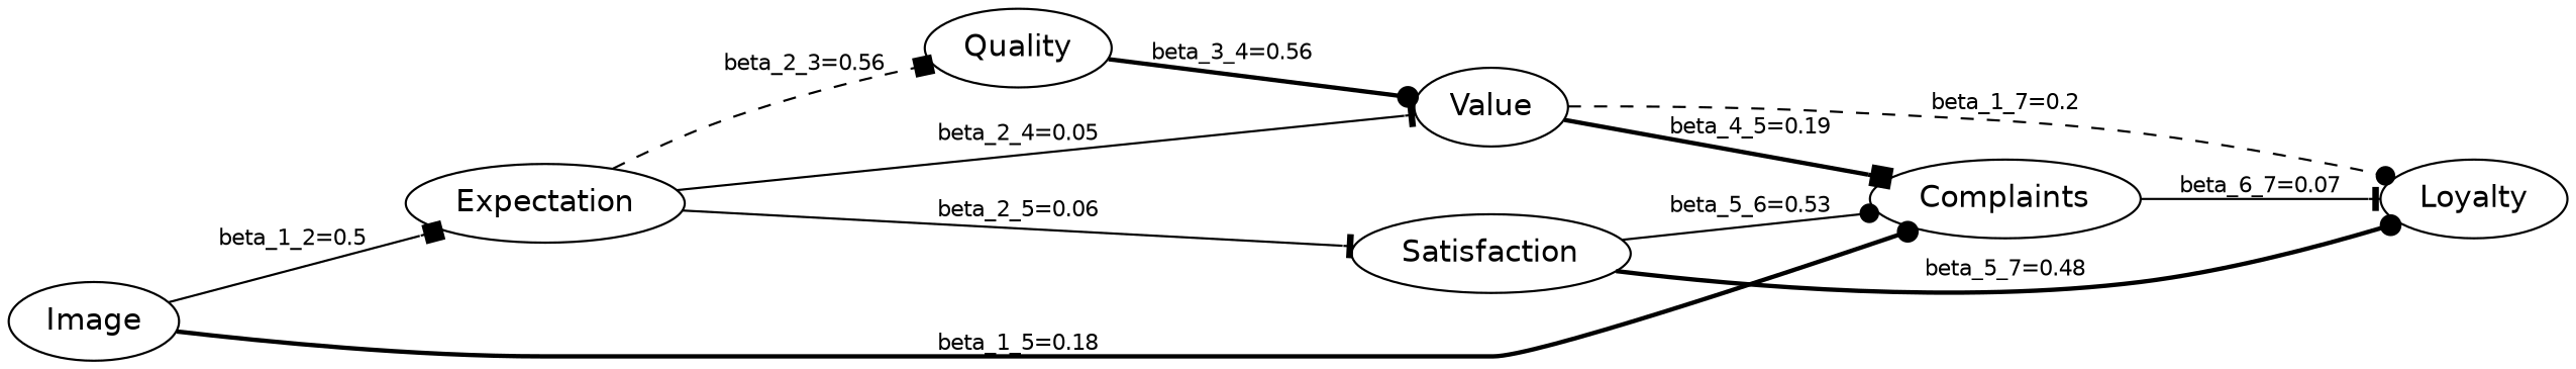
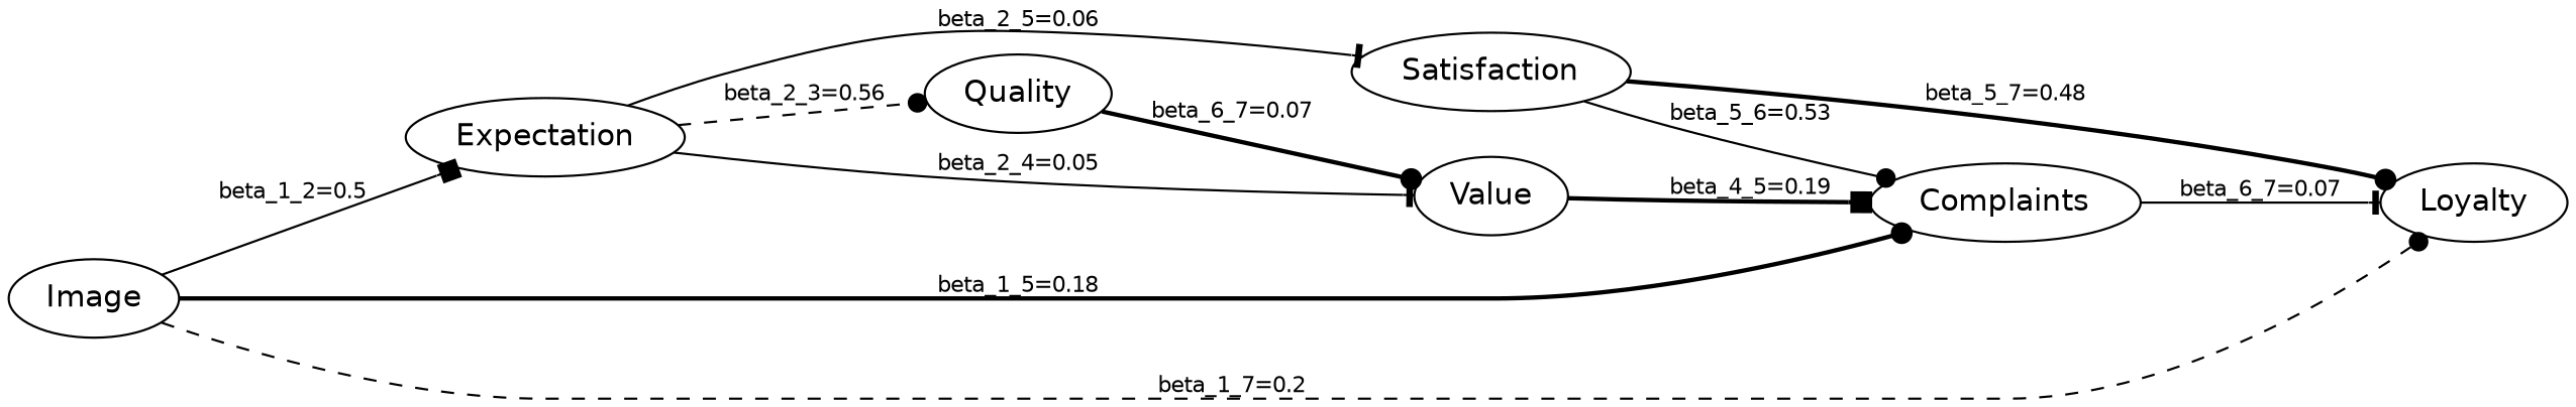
  digraph {
    rankdir=LR
    node [fontname=Helvetica fontsize=14 shape=ellipse]
    edge [arrowhead=dot fontname=Helvetica fontsize=10 style=solid]
    Image
    Expectation
    Loyalty
    Complaints
    Satisfaction
    Quality
    Value
    Image -> Expectation [arrowhead=box label="beta_1_2=0.5"]
-   Value -> Loyalty [label="beta_1_7=0.2" style=dashed]
+   Image -> Loyalty [label="beta_1_7=0.2" style=dashed]
    Image -> Complaints [label="beta_1_5=0.18" style=bold]
    Expectation -> Satisfaction [arrowhead=tee label="beta_2_5=0.06"]
-   Expectation -> Quality [arrowhead=box label="beta_2_3=0.56" style=dashed]
+   Expectation -> Quality [label="beta_2_3=0.56" style=dashed]
    Expectation -> Value [arrowhead=tee label="beta_2_4=0.05"]
    Complaints -> Loyalty [arrowhead=tee label="beta_6_7=0.07"]
    Satisfaction -> Loyalty [label="beta_5_7=0.48" style=bold]
    Satisfaction -> Complaints [label="beta_5_6=0.53"]
-   Quality -> Value [label="beta_3_4=0.56" style=bold]
+   Quality -> Value [label="beta_6_7=0.07" style=bold]
    Value -> Complaints [arrowhead=box label="beta_4_5=0.19" style=bold]
  }
